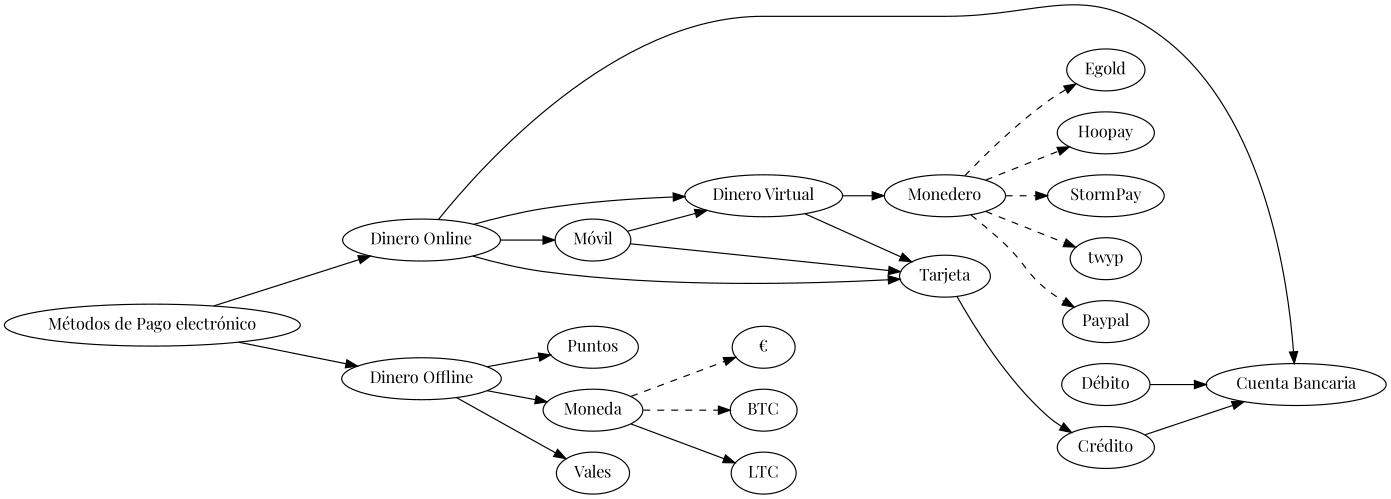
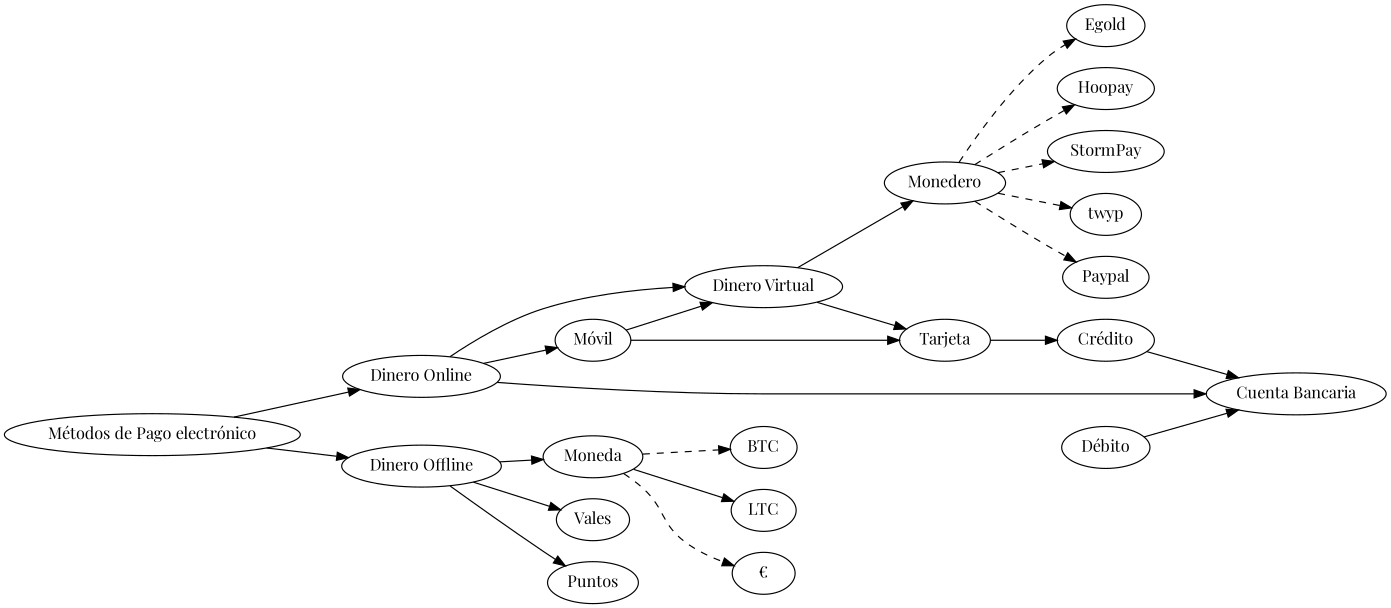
  digraph {
    fontname="Playfair Display"
    rankdir=LR
    node [fontname="Playfair Display"]
    edge [fontname="Playfair Display"]
    n1 [label="Métodos de Pago electrónico"]
    n2 [label="Dinero Online"]
    n3 [label="Dinero Offline"]
    n4 [label="Dinero Virtual"]
    n5 [label=Tarjeta]
    n6 [label="Móvil"]
    n7 [label="Cuenta Bancaria"]
    n8 [label=Moneda]
    n9 [label=Vales]
    n10 [label=Puntos]
    n11 [label=Monedero]
    n12 [label="Crédito"]
    BTC
    LTC
    n15 [label="€"]
    twyp
    Paypal
    Egold
    Hoopay
    StormPay
    n21 [label="Débito"]
    n1 -> n2
    n1 -> n3
    n2 -> n4
-   n2 -> n5
    n2 -> n6
    n2 -> n7
    n3 -> n8
    n3 -> n9
    n3 -> n10
    n4 -> n5
    n4 -> n11
    n5 -> n12
    n6 -> n4
    n6 -> n5
    n8 -> BTC [style=dashed]
    n8 -> LTC [style=solid]
    n8 -> n15 [style=dashed]
    n11 -> twyp [style=dashed]
    n11 -> Paypal [style=dashed]
    n11 -> Egold [style=dashed]
    n11 -> Hoopay [style=dashed]
    n11 -> StormPay [style=dashed]
    n12 -> n7
    n21 -> n7
  }
